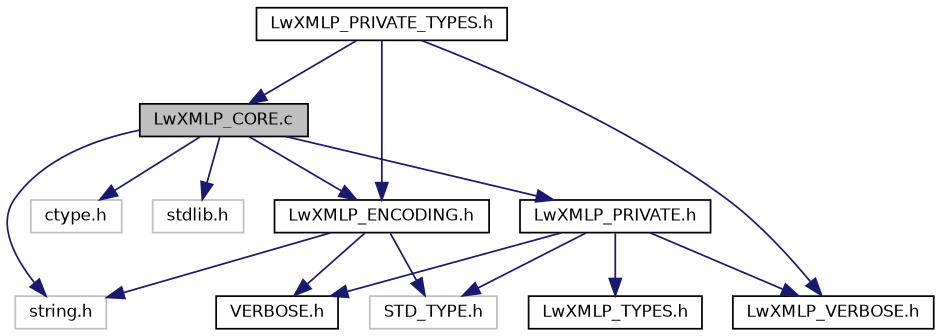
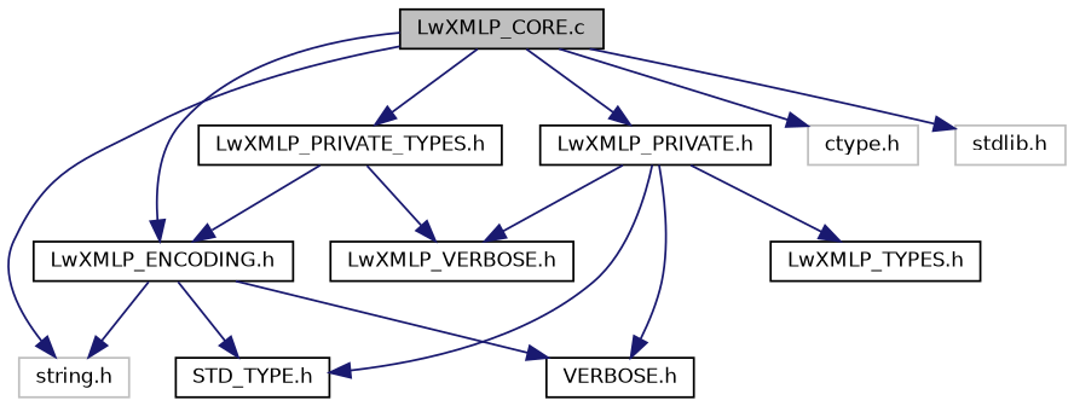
  digraph {
    fontname="DejaVu Sans"
    node [color=black fillcolor=white fontname="DejaVu Sans" fontsize=10 shape=record style=filled]
    edge [color=midnightblue fontname="DejaVu Sans" fontsize=10 labelfontname=Helvetica labelfontsize=10 style=solid]
    n1 [fillcolor=grey75 fontcolor=black height=0.2 label="LwXMLP_CORE.c" width=0.4]
    n2 [height=0.2 label="LwXMLP_PRIVATE.h" width=0.4]
    n3 [height=0.2 label="LwXMLP_ENCODING.h" width=0.4]
    n4 [color=grey75 height=0.2 label="string.h" width=0.4]
    n5 [color=grey75 height=0.2 label="ctype.h" width=0.4]
    n6 [height=0.2 label="LwXMLP_PRIVATE_TYPES.h" width=0.4]
    n7 [color=grey75 height=0.2 label="stdlib.h" width=0.4]
-   n8 [color=grey75 height=0.2 label="STD_TYPE.h" width=0.4]
+   n8 [height=0.2 label="STD_TYPE.h" width=0.4]
    n9 [height=0.2 label="VERBOSE.h" width=0.4]
    n10 [height=0.2 label="LwXMLP_VERBOSE.h" width=0.4]
    n11 [height=0.2 label="LwXMLP_TYPES.h" width=0.4]
    n1 -> n2
    n1 -> n3
    n1 -> n4
    n1 -> n5
-   n6 -> n1
+   n1 -> n6
    n1 -> n7
    n2 -> n8
    n2 -> n9
    n2 -> n10
    n2 -> n11
    n3 -> n4
    n3 -> n8
    n3 -> n9
    n6 -> n3
    n6 -> n10
  }
